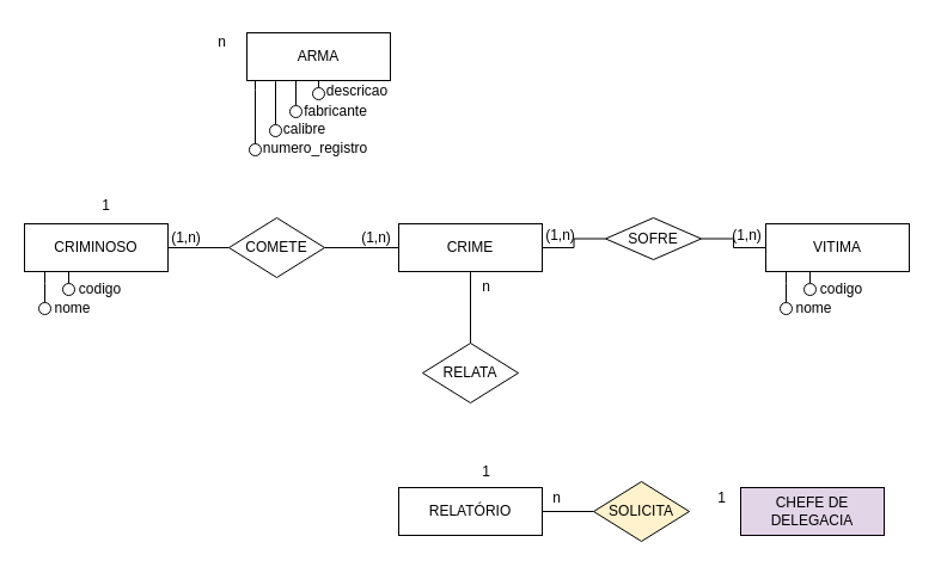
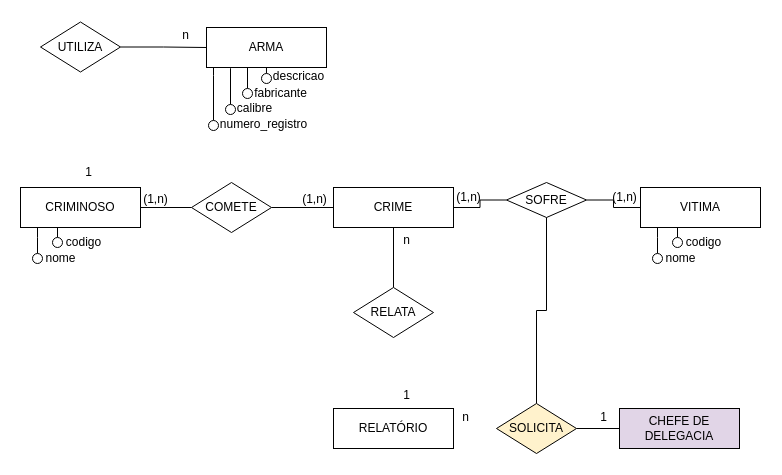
  <mxCell id="0" />
  <mxCell id="1" parent="0" />
  <mxCell id="2" style="edgeStyle=orthogonalEdgeStyle;rounded=0;orthogonalLoop=1;jettySize=auto;html=1;endArrow=none;endFill=0;" edge="1" parent="1" target="3"><mxGeometry relative="1" as="geometry"><mxPoint x="37" y="217" as="sourcePoint" /><Array as="points"><mxPoint x="37" y="237" /><mxPoint x="37" y="237" /></Array></mxGeometry></mxCell>
  <mxCell id="3" value="" style="ellipse;whiteSpace=wrap;html=1;" vertex="1" parent="1"><mxGeometry x="32" y="253" width="10" height="10" as="geometry" /></mxCell>
  <mxCell id="4" style="edgeStyle=orthogonalEdgeStyle;rounded=0;orthogonalLoop=1;jettySize=auto;html=1;endArrow=none;endFill=0;" edge="1" parent="1" target="5"><mxGeometry relative="1" as="geometry"><mxPoint x="57" y="207" as="sourcePoint" /><Array as="points"><mxPoint x="57" y="227" /><mxPoint x="57" y="227" /></Array></mxGeometry></mxCell>
  <mxCell id="5" value="" style="ellipse;whiteSpace=wrap;html=1;" vertex="1" parent="1"><mxGeometry x="52" y="237" width="10" height="10" as="geometry" /></mxCell>
  <mxCell id="6" style="edgeStyle=orthogonalEdgeStyle;rounded=0;orthogonalLoop=1;jettySize=auto;html=1;endArrow=none;endFill=0;" edge="1" parent="1" source="7" target="34"><mxGeometry relative="1" as="geometry" /></mxCell>
  <mxCell id="7" value="CRIMINOSO" style="rounded=0;whiteSpace=wrap;html=1;" vertex="1" parent="1"><mxGeometry x="20" y="187" width="120" height="40" as="geometry" /></mxCell>
  <mxCell id="8" value="codigo" style="text;html=1;align=center;verticalAlign=middle;resizable=0;points=[];autosize=1;strokeColor=none;fillColor=none;" vertex="1" parent="1"><mxGeometry x="53" y="227" width="60" height="30" as="geometry" /></mxCell>
  <mxCell id="9" value="nome" style="text;html=1;align=center;verticalAlign=middle;resizable=0;points=[];autosize=1;strokeColor=none;fillColor=none;" vertex="1" parent="1"><mxGeometry x="35" y="243" width="50" height="30" as="geometry" /></mxCell>
  <mxCell id="10" style="edgeStyle=orthogonalEdgeStyle;rounded=0;orthogonalLoop=1;jettySize=auto;html=1;endArrow=none;endFill=0;" edge="1" parent="1" target="11"><mxGeometry relative="1" as="geometry"><mxPoint x="213" y="55" as="sourcePoint" /><Array as="points"><mxPoint x="213" y="75" /><mxPoint x="213" y="75" /></Array></mxGeometry></mxCell>
  <mxCell id="11" value="" style="ellipse;whiteSpace=wrap;html=1;" vertex="1" parent="1"><mxGeometry x="208" y="120" width="10" height="10" as="geometry" /></mxCell>
  <mxCell id="12" style="edgeStyle=orthogonalEdgeStyle;rounded=0;orthogonalLoop=1;jettySize=auto;html=1;endArrow=none;endFill=0;" edge="1" parent="1" target="13"><mxGeometry relative="1" as="geometry"><mxPoint x="230" y="48" as="sourcePoint" /><Array as="points"><mxPoint x="230" y="68" /><mxPoint x="230" y="68" /></Array></mxGeometry></mxCell>
  <mxCell id="13" value="" style="ellipse;whiteSpace=wrap;html=1;" vertex="1" parent="1"><mxGeometry x="225" y="104" width="10" height="10" as="geometry" /></mxCell>
  <mxCell id="14" style="edgeStyle=orthogonalEdgeStyle;rounded=0;orthogonalLoop=1;jettySize=auto;html=1;endArrow=none;endFill=0;" edge="1" parent="1" target="15"><mxGeometry relative="1" as="geometry"><mxPoint x="247" y="32" as="sourcePoint" /><Array as="points"><mxPoint x="247" y="52" /><mxPoint x="247" y="52" /></Array></mxGeometry></mxCell>
  <mxCell id="15" value="" style="ellipse;whiteSpace=wrap;html=1;" vertex="1" parent="1"><mxGeometry x="242" y="88" width="10" height="10" as="geometry" /></mxCell>
  <mxCell id="16" style="edgeStyle=orthogonalEdgeStyle;rounded=0;orthogonalLoop=1;jettySize=auto;html=1;endArrow=none;endFill=0;" edge="1" parent="1"><mxGeometry relative="1" as="geometry"><mxPoint x="265.973" y="67" as="sourcePoint" /><Array as="points" /><mxPoint x="265.97" y="73" as="targetPoint" /></mxGeometry></mxCell>
  <mxCell id="17" value="" style="ellipse;whiteSpace=wrap;html=1;" vertex="1" parent="1"><mxGeometry x="261" y="73" width="10" height="10" as="geometry" /></mxCell>
  <mxCell id="18" value="ARMA" style="rounded=0;whiteSpace=wrap;html=1;" vertex="1" parent="1"><mxGeometry x="206" y="27" width="120" height="40" as="geometry" /></mxCell>
  <mxCell id="19" value="numero_registro" style="text;html=1;align=center;verticalAlign=middle;resizable=0;points=[];autosize=1;strokeColor=none;fillColor=none;" vertex="1" parent="1"><mxGeometry x="208" y="109" width="110" height="30" as="geometry" /></mxCell>
  <mxCell id="20" value="calibre" style="text;html=1;align=center;verticalAlign=middle;resizable=0;points=[];autosize=1;strokeColor=none;fillColor=none;" vertex="1" parent="1"><mxGeometry x="224" y="93" width="60" height="30" as="geometry" /></mxCell>
  <mxCell id="21" value="fabricante" style="text;html=1;align=center;verticalAlign=middle;resizable=0;points=[];autosize=1;strokeColor=none;fillColor=none;" vertex="1" parent="1"><mxGeometry x="240" y="78" width="80" height="30" as="geometry" /></mxCell>
  <mxCell id="22" value="descricao" style="text;html=1;align=center;verticalAlign=middle;resizable=0;points=[];autosize=1;strokeColor=none;fillColor=none;" vertex="1" parent="1"><mxGeometry x="263" y="61" width="70" height="30" as="geometry" /></mxCell>
  <mxCell id="23" style="edgeStyle=orthogonalEdgeStyle;rounded=0;orthogonalLoop=1;jettySize=auto;html=1;endArrow=none;endFill=0;" edge="1" parent="1" target="24"><mxGeometry relative="1" as="geometry"><mxPoint x="657" y="217" as="sourcePoint" /><Array as="points"><mxPoint x="657" y="237" /><mxPoint x="657" y="237" /></Array></mxGeometry></mxCell>
  <mxCell id="24" value="" style="ellipse;whiteSpace=wrap;html=1;" vertex="1" parent="1"><mxGeometry x="652" y="253" width="10" height="10" as="geometry" /></mxCell>
  <mxCell id="25" style="edgeStyle=orthogonalEdgeStyle;rounded=0;orthogonalLoop=1;jettySize=auto;html=1;endArrow=none;endFill=0;" edge="1" parent="1" target="26"><mxGeometry relative="1" as="geometry"><mxPoint x="677" y="207" as="sourcePoint" /><Array as="points"><mxPoint x="677" y="227" /><mxPoint x="677" y="227" /></Array></mxGeometry></mxCell>
  <mxCell id="26" value="" style="ellipse;whiteSpace=wrap;html=1;" vertex="1" parent="1"><mxGeometry x="672" y="237" width="10" height="10" as="geometry" /></mxCell>
  <mxCell id="27" value="VITIMA" style="rounded=0;whiteSpace=wrap;html=1;" vertex="1" parent="1"><mxGeometry x="640" y="187" width="120" height="40" as="geometry" /></mxCell>
  <mxCell id="28" value="codigo" style="text;html=1;align=center;verticalAlign=middle;resizable=0;points=[];autosize=1;strokeColor=none;fillColor=none;" vertex="1" parent="1"><mxGeometry x="673" y="227" width="60" height="30" as="geometry" /></mxCell>
  <mxCell id="29" value="nome" style="text;html=1;align=center;verticalAlign=middle;resizable=0;points=[];autosize=1;strokeColor=none;fillColor=none;" vertex="1" parent="1"><mxGeometry x="655" y="243" width="50" height="30" as="geometry" /></mxCell>
  <mxCell id="30" style="edgeStyle=orthogonalEdgeStyle;rounded=0;orthogonalLoop=1;jettySize=auto;html=1;endArrow=none;endFill=0;" edge="1" parent="1" source="32" target="36"><mxGeometry relative="1" as="geometry" /></mxCell>
  <mxCell id="31" style="edgeStyle=orthogonalEdgeStyle;rounded=0;orthogonalLoop=1;jettySize=auto;html=1;endArrow=none;endFill=0;" edge="1" parent="1" source="32" target="52"><mxGeometry relative="1" as="geometry" /></mxCell>
  <mxCell id="32" value="CRIME" style="rounded=0;whiteSpace=wrap;html=1;" vertex="1" parent="1"><mxGeometry x="333" y="187" width="120" height="40" as="geometry" /></mxCell>
  <mxCell id="33" style="edgeStyle=orthogonalEdgeStyle;rounded=0;orthogonalLoop=1;jettySize=auto;html=1;endArrow=none;endFill=0;" edge="1" parent="1" source="34" target="32"><mxGeometry relative="1" as="geometry" /></mxCell>
  <mxCell id="34" value="COMETE" style="rhombus;whiteSpace=wrap;html=1;" vertex="1" parent="1"><mxGeometry x="191" y="182" width="80" height="50" as="geometry" /></mxCell>
  <mxCell id="35" style="edgeStyle=orthogonalEdgeStyle;rounded=0;orthogonalLoop=1;jettySize=auto;html=1;endArrow=none;endFill=0;" edge="1" parent="1" source="36" target="27"><mxGeometry relative="1" as="geometry" /></mxCell>
  <mxCell id="36" value="SOFRE" style="rhombus;whiteSpace=wrap;html=1;" vertex="1" parent="1"><mxGeometry x="506" y="182" width="80" height="35" as="geometry" /></mxCell>
  <mxCell id="37" value="(1,n)" style="text;html=1;align=center;verticalAlign=middle;resizable=0;points=[];autosize=1;strokeColor=none;fillColor=none;" vertex="1" parent="1"><mxGeometry x="130" y="184" width="50" height="30" as="geometry" /></mxCell>
  <mxCell id="38" value="(1,n)" style="text;html=1;align=center;verticalAlign=middle;resizable=0;points=[];autosize=1;strokeColor=none;fillColor=none;" vertex="1" parent="1"><mxGeometry x="289" y="184" width="50" height="30" as="geometry" /></mxCell>
  <mxCell id="39" value="(1,n)" style="text;html=1;align=center;verticalAlign=middle;resizable=0;points=[];autosize=1;strokeColor=none;fillColor=none;" vertex="1" parent="1"><mxGeometry x="443" y="182" width="50" height="30" as="geometry" /></mxCell>
  <mxCell id="40" value="(1,n)" style="text;html=1;align=center;verticalAlign=middle;resizable=0;points=[];autosize=1;strokeColor=none;fillColor=none;" vertex="1" parent="1"><mxGeometry x="599" y="182" width="50" height="30" as="geometry" /></mxCell>
+ <mxCell id="41" style="edgeStyle=orthogonalEdgeStyle;rounded=0;orthogonalLoop=1;jettySize=auto;html=1;endArrow=none;endFill=0;" edge="1" parent="1" source="42" target="18"><mxGeometry relative="1" as="geometry" /></mxCell>
+ <mxCell id="42" value="UTILIZA" style="rhombus;whiteSpace=wrap;html=1;" vertex="1" parent="1"><mxGeometry x="40" y="21.5" width="80" height="50" as="geometry" /></mxCell>
  <mxCell id="43" value="1" style="text;html=1;align=center;verticalAlign=middle;resizable=0;points=[];autosize=1;strokeColor=none;fillColor=none;" vertex="1" parent="1"><mxGeometry x="73" y="157" width="30" height="30" as="geometry" /></mxCell>
  <mxCell id="44" value="n" style="text;html=1;align=center;verticalAlign=middle;resizable=0;points=[];autosize=1;strokeColor=none;fillColor=none;" vertex="1" parent="1"><mxGeometry x="170" y="20" width="30" height="30" as="geometry" /></mxCell>
  <mxCell id="45" value="CHEFE DE DELEGACIA" style="rounded=0;whiteSpace=wrap;html=1;fillColor=#e1d5e7;" vertex="1" parent="1"><mxGeometry x="619" y="408" width="120" height="40" as="geometry" /></mxCell>
  <mxCell id="46" value="RELATÓRIO" style="rounded=0;whiteSpace=wrap;html=1;" vertex="1" parent="1"><mxGeometry x="333" y="408" width="120" height="40" as="geometry" /></mxCell>
- <mxCell id="48" style="edgeStyle=orthogonalEdgeStyle;rounded=0;orthogonalLoop=1;jettySize=auto;html=1;endArrow=none;endFill=0;" edge="1" parent="1" source="49" target="46"><mxGeometry relative="1" as="geometry" /></mxCell>
+ <mxCell id="47" style="edgeStyle=orthogonalEdgeStyle;rounded=0;orthogonalLoop=1;jettySize=auto;html=1;endArrow=none;endFill=0;" edge="1" parent="1" source="49" target="45"><mxGeometry relative="1" as="geometry" /></mxCell>
+ <mxCell id="48" style="edgeStyle=orthogonalEdgeStyle;rounded=0;orthogonalLoop=1;jettySize=auto;html=1;endArrow=none;endFill=0;" edge="1" parent="1" source="49" target="36"><mxGeometry relative="1" as="geometry" /></mxCell>
  <mxCell id="49" value="SOLICITA" style="rhombus;whiteSpace=wrap;html=1;fillColor=#fff2cc;" vertex="1" parent="1"><mxGeometry x="496" y="403" width="80" height="50" as="geometry" /></mxCell>
  <mxCell id="50" value="n" style="text;html=1;align=center;verticalAlign=middle;resizable=0;points=[];autosize=1;strokeColor=none;fillColor=none;" vertex="1" parent="1"><mxGeometry x="450" y="402" width="30" height="30" as="geometry" /></mxCell>
  <mxCell id="51" value="1" style="text;html=1;align=center;verticalAlign=middle;resizable=0;points=[];autosize=1;strokeColor=none;fillColor=none;" vertex="1" parent="1"><mxGeometry x="588" y="402" width="30" height="30" as="geometry" /></mxCell>
  <mxCell id="52" value="RELATA" style="rhombus;whiteSpace=wrap;html=1;" vertex="1" parent="1"><mxGeometry x="353" y="287" width="80" height="50" as="geometry" /></mxCell>
  <mxCell id="53" value="n" style="text;html=1;align=center;verticalAlign=middle;resizable=0;points=[];autosize=1;strokeColor=none;fillColor=none;" vertex="1" parent="1"><mxGeometry x="391" y="225" width="30" height="30" as="geometry" /></mxCell>
  <mxCell id="54" value="1" style="text;html=1;align=center;verticalAlign=middle;resizable=0;points=[];autosize=1;strokeColor=none;fillColor=none;" vertex="1" parent="1"><mxGeometry x="391" y="380" width="30" height="30" as="geometry" /></mxCell>
